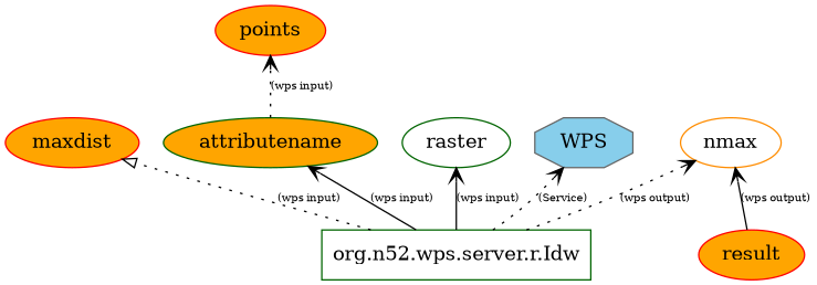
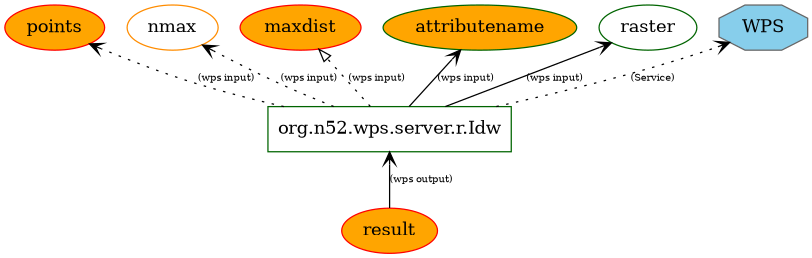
  digraph {
    rankdir=BT
    node [color=darkgreen fillcolor=orange style=filled]
    edge [arrowhead=vee color=black fontcolor=black fontsize=8 style=dotted]
    n1 [fillcolor=white label="org.n52.wps.server.r.Idw" shape=polygon sides=4]
    n2 [color=red label=points]
    n3 [color=darkorange fillcolor=white label=nmax]
    n4 [color=red label=maxdist]
    n5 [label=attributename]
    n6 [fillcolor=white label=raster]
    n7 [color=gray40 fillcolor=skyblue label=WPS shape=polygon sides=8]
    n8 [color=red label=result]
-   n5 -> n2 [label="(wps input)"]
-   n1 -> n3 [label="(wps output)"]
+   n1 -> n2 [label="(wps input)"]
+   n1 -> n3 [label="(wps input)"]
    n1 -> n4 [arrowhead=onormal label="(wps input)"]
    n1 -> n5 [label="(wps input)" style=solid]
    n1 -> n6 [label="(wps input)" style=solid]
    n1 -> n7 [label="(Service)"]
-   n8 -> n3 [label="(wps output)" style=solid]
+   n8 -> n1 [label="(wps output)" style=solid]
  }
